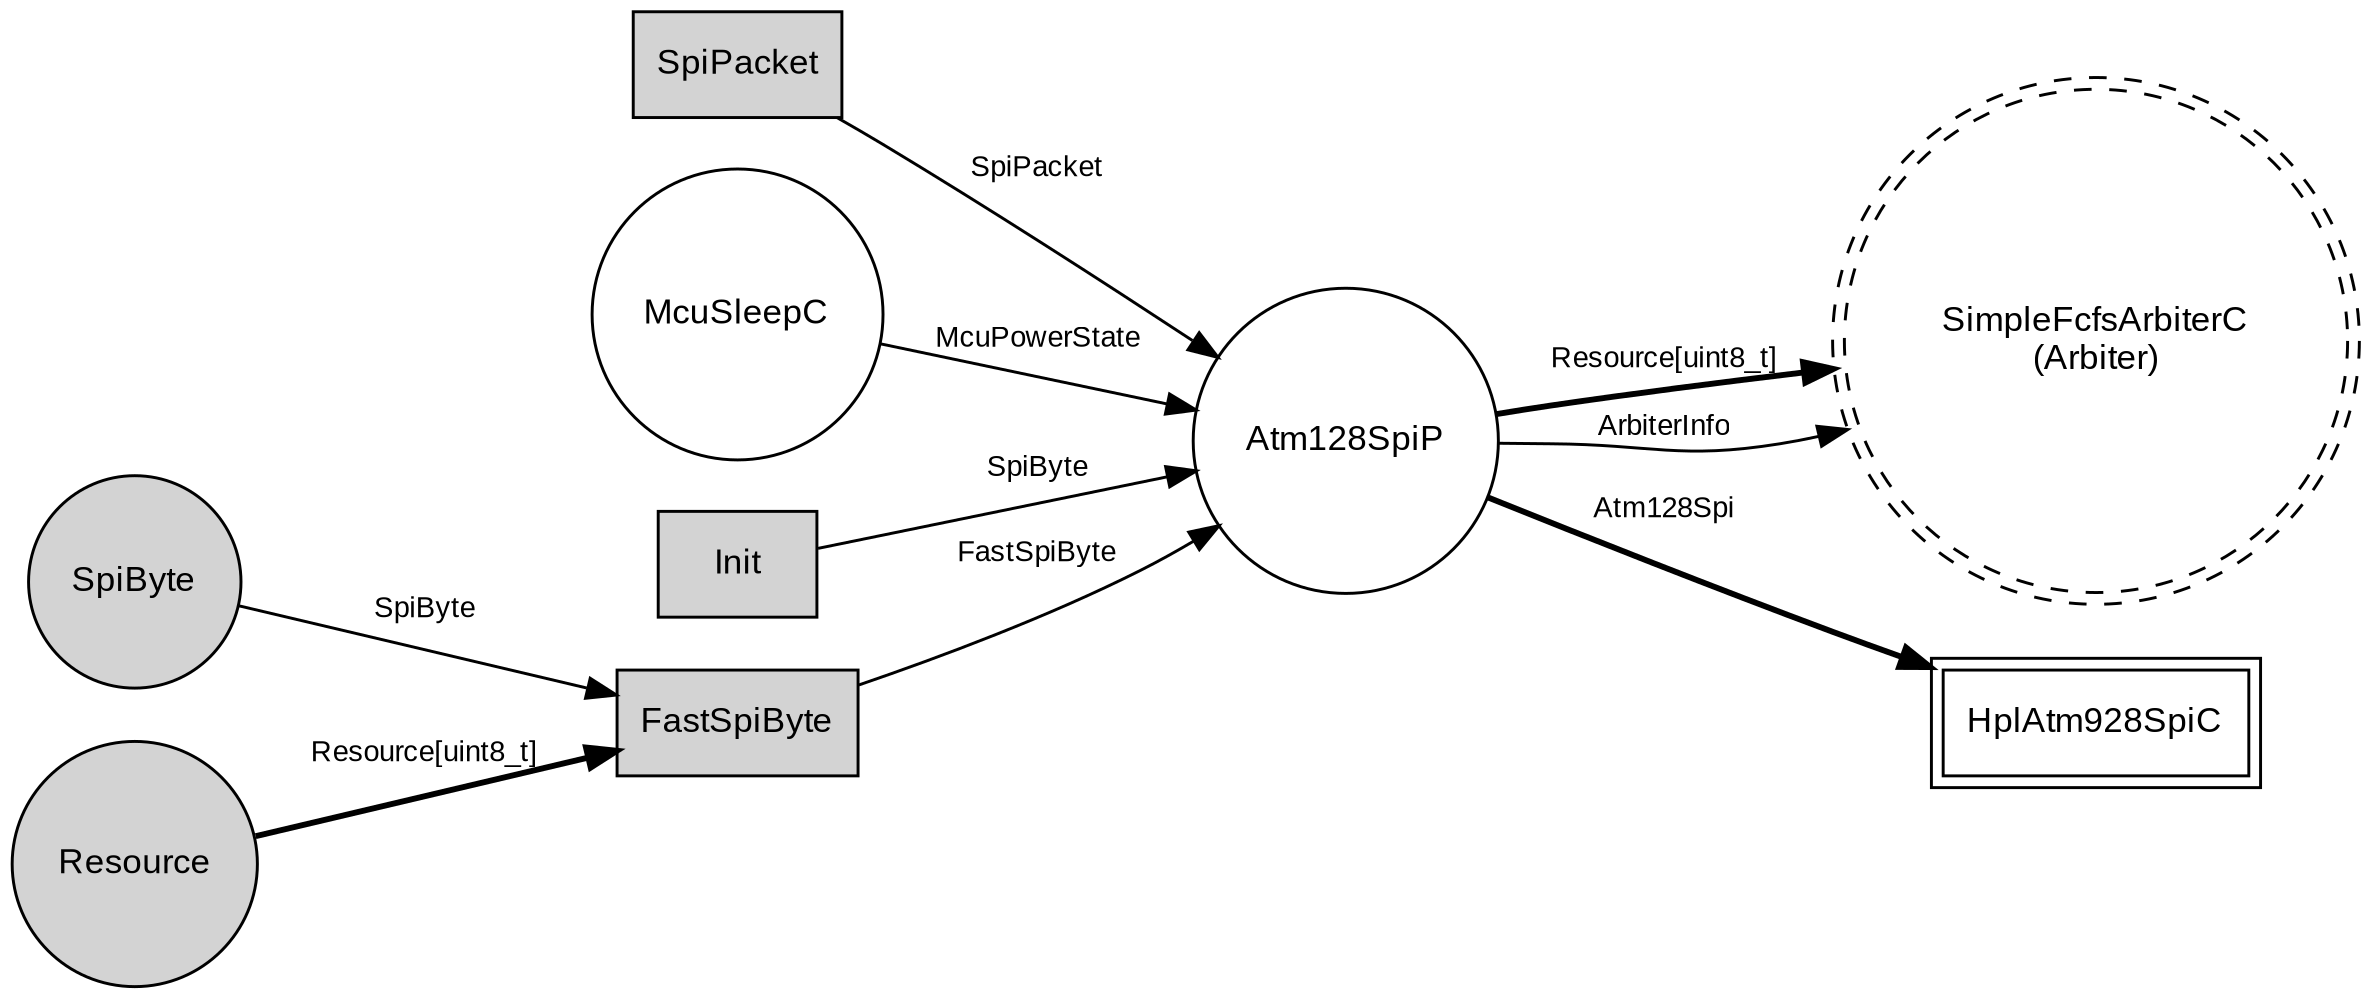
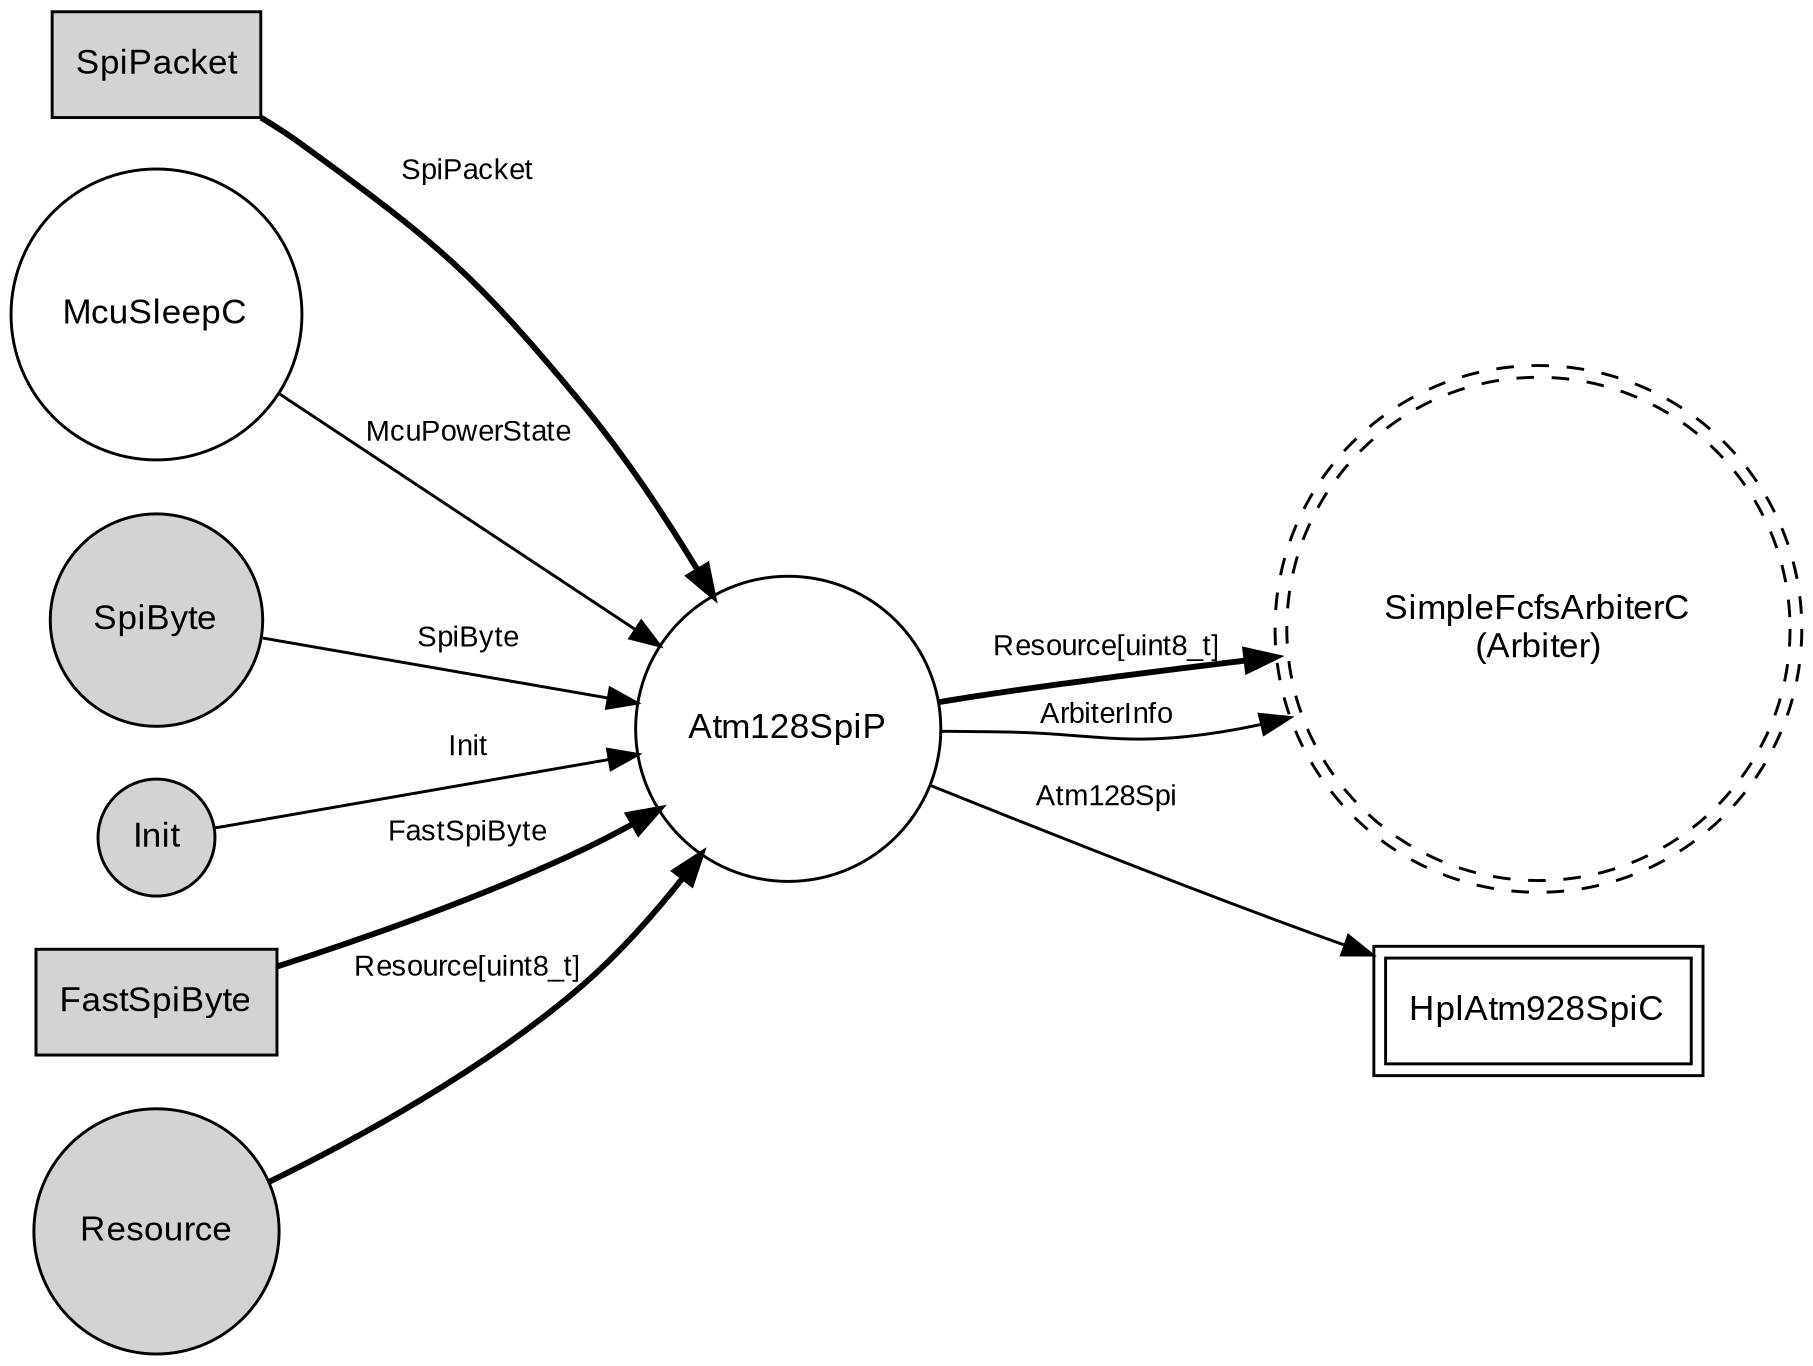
  digraph {
    fontname="Liberation Sans"
    rankdir=LR
    node [fontname="Liberation Sans" fontsize=12 shape=circle style=filled]
    edge [fontname="Liberation Sans" fontsize=10]
    n1 [label=SpiPacket shape=box]
    Atm128SpiP [style=""]
    n3 [label="SimpleFcfsArbiterC\n(Arbiter)" peripheries=2 style=dashed]
    n4 [label=HplAtm928SpiC peripheries=2 shape=box style=""]
    McuSleepC [style=""]
    n6 [label=SpiByte]
-   n7 [label=Init shape=box]
+   n7 [label=Init]
    n8 [label=FastSpiByte shape=box]
    n9 [label=Resource]
-   n1 -> Atm128SpiP [label=SpiPacket]
+   n1 -> Atm128SpiP [label=SpiPacket style=bold]
    Atm128SpiP -> n3 [label="Resource[uint8_t]" style=bold]
    Atm128SpiP -> n3 [label=ArbiterInfo]
-   Atm128SpiP -> n4 [label=Atm128Spi style=bold]
+   Atm128SpiP -> n4 [label=Atm128Spi]
    McuSleepC -> Atm128SpiP [label=McuPowerState]
-   n6 -> n8 [label=SpiByte]
-   n7 -> Atm128SpiP [label=SpiByte]
-   n8 -> Atm128SpiP [label=FastSpiByte]
-   n9 -> n8 [label="Resource[uint8_t]" style=bold]
+   n6 -> Atm128SpiP [label=SpiByte]
+   n7 -> Atm128SpiP [label=Init]
+   n8 -> Atm128SpiP [label=FastSpiByte style=bold]
+   n9 -> Atm128SpiP [label="Resource[uint8_t]" style=bold]
  }
